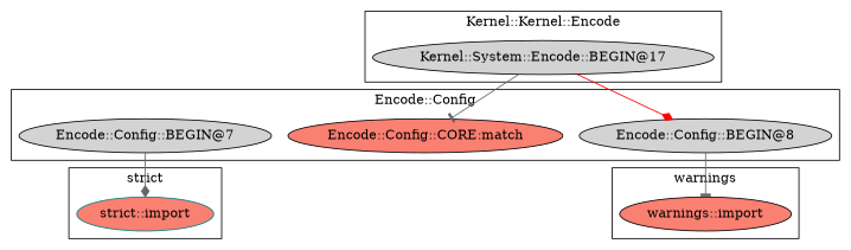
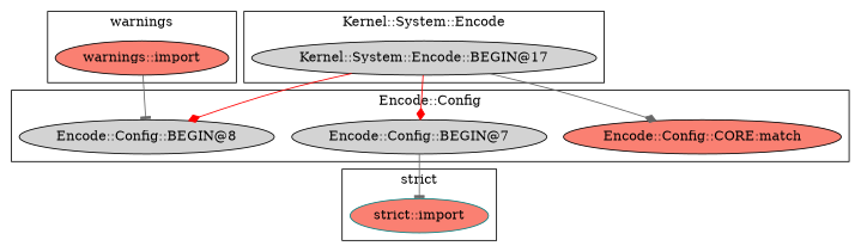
  digraph {
    node [color=black fillcolor=salmon style=filled]
    edge [arrowhead=diamond color=gray40]
    "strict::import" [color=teal]
    "warnings::import"
    "Kernel::System::Encode::BEGIN@17" [fillcolor=lightgrey]
    "Encode::Config::BEGIN@7" [fillcolor=lightgrey]
    "Encode::Config::BEGIN@8" [fillcolor=lightgrey]
    "Encode::Config::CORE:match"
    subgraph cluster_1 {
      label="strict"
      "strict::import"
    }
    subgraph cluster_2 {
      label=warnings
      "warnings::import"
    }
    subgraph cluster_3 {
-     label="Kernel::Kernel::Encode"
+     label="Kernel::System::Encode"
      "Kernel::System::Encode::BEGIN@17"
    }
    subgraph cluster_4 {
      label="Encode::Config"
      "Encode::Config::BEGIN@7"
      "Encode::Config::BEGIN@8"
      "Encode::Config::CORE:match"
    }
+   "Kernel::System::Encode::BEGIN@17" -> "Encode::Config::BEGIN@7" [color=red]
    "Kernel::System::Encode::BEGIN@17" -> "Encode::Config::BEGIN@8" [color=red]
-   "Kernel::System::Encode::BEGIN@17" -> "Encode::Config::CORE:match" [arrowhead=tee]
-   "Encode::Config::BEGIN@7" -> "strict::import"
-   "Encode::Config::BEGIN@8" -> "warnings::import" [arrowhead=tee]
+   "Kernel::System::Encode::BEGIN@17" -> "Encode::Config::CORE:match"
+   "Encode::Config::BEGIN@7" -> "strict::import" [arrowhead=tee]
+   "warnings::import" -> "Encode::Config::BEGIN@8" [arrowhead=tee]
  }
